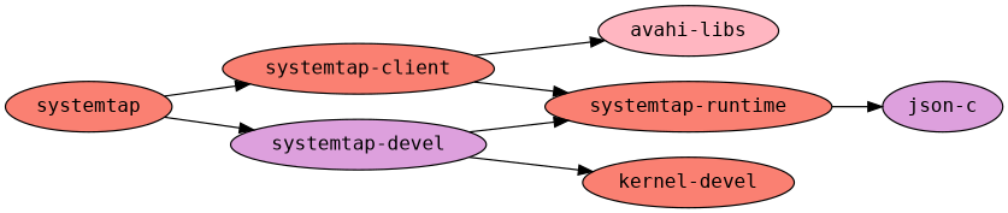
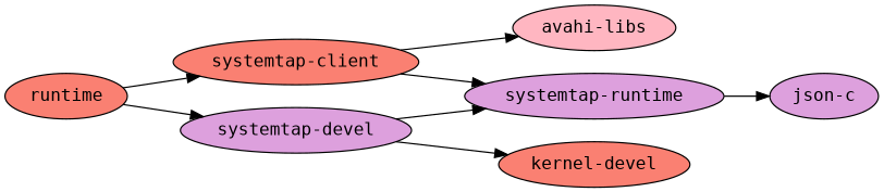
  strict digraph {
    rankdir=LR
    node [fillcolor=salmon fontname=monospace style=filled]
    "avahi-libs" [fillcolor=lightpink]
    "systemtap-client"
-   "systemtap-runtime"
+   "systemtap-runtime" [fillcolor=plum]
    "json-c" [fillcolor=plum]
    "systemtap-devel" [fillcolor=plum]
    "kernel-devel"
-   systemtap
+   systemtap [label=runtime]
    "systemtap-client" -> "avahi-libs"
    "systemtap-client" -> "systemtap-runtime"
    "systemtap-runtime" -> "json-c"
    "systemtap-devel" -> "systemtap-runtime"
    "systemtap-devel" -> "kernel-devel"
    systemtap -> "systemtap-client"
    systemtap -> "systemtap-devel"
  }
